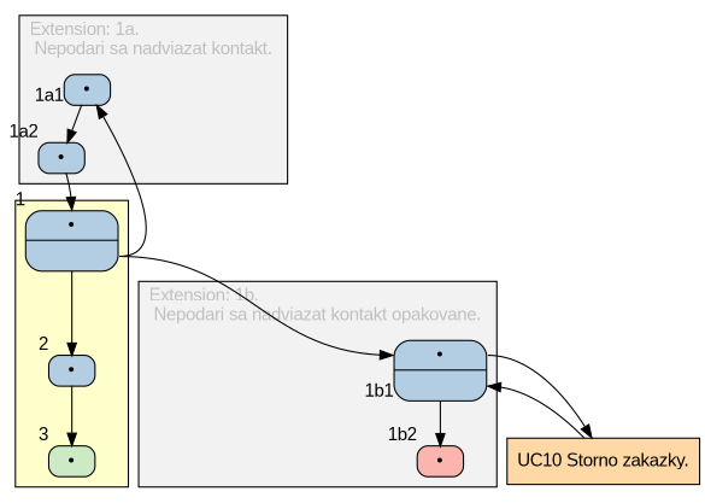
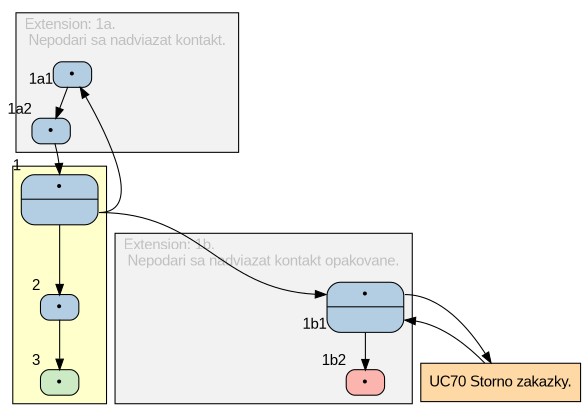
  digraph {
    fontcolor=gray
    fontname=Arial
    labeljust=l
    nodesep=0.2
    rankdir=TB
    ranksep=0.4
    node [fillcolor="#b3cde3" fontname=Arial shape=Mrecord style=filled]
    edge [fontname=Arial headport=JMP tailport=EXT]
    n1 [height=0.1 label="{<JMP>&bull;|<EXT>}" width=1.0 xlabel=1]
    n2 [height=0.1 label="{<JMP>&bull;}" width=0.5 xlabel=2]
    n3 [fillcolor="#ccebc5" height=0.1 label="{<JMP>&bull;}" width=0.5 xlabel=3]
    n4 [height=0.1 label="{<JMP>&bull;}" width=0.5 xlabel="1a1"]
    n5 [height=0.1 label="{<JMP>&bull;}" width=0.5 xlabel="1a2"]
    n6 [height=0.1 label="{<JMP>&bull;|<EXT>}" width=1.0 xlabel="1b1"]
    n7 [fillcolor="#fbb4ae" height=0.1 label="{<JMP>&bull;}" width=0.5 xlabel="1b2"]
-   n8 [fillcolor="#fed9a6" height=0.5 label="UC10 Storno zakazky." shape=box width=0.5]
+   n8 [fillcolor="#fed9a6" height=0.5 label="UC70 Storno zakazky." shape=box width=0.5]
    subgraph cluster_1 {
      bgcolor="#ffffcc"
      n1
      n2
      n3
    }
    subgraph cluster_2 {
      bgcolor="#f2f2f2"
      label="Extension: 1a.\l Nepodari sa nadviazat kontakt. "
      n4
      n5
    }
    subgraph cluster_3 {
      bgcolor="#f2f2f2"
      label="Extension: 1b.\l Nepodari sa nadviazat kontakt opakovane. "
      n6
      n7
    }
    n1 -> n2
    n1 -> n4
    n1 -> n6
    n2 -> n3 [tailport=JMP]
    n4 -> n5 [tailport=JMP]
    n5 -> n1 [tailport=JMP]
    n6 -> n7
    n6 -> n8 [tailport=JMP headport=""]
    n8 -> n6 [headport=EXT tailport=""]
  }
